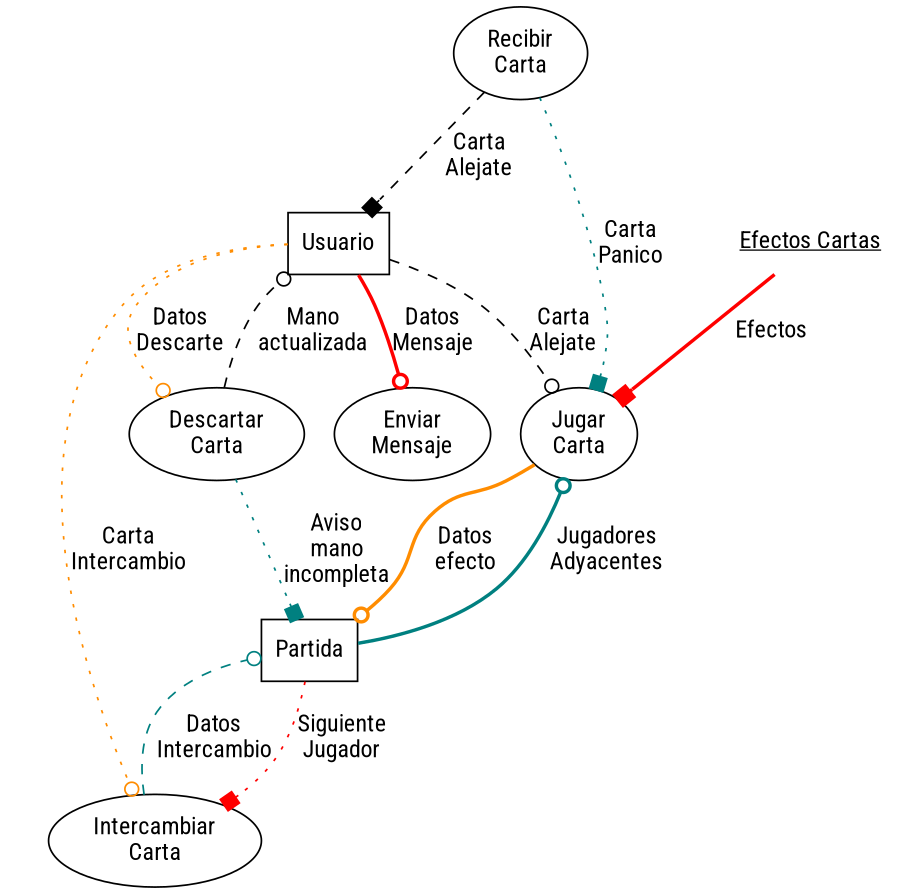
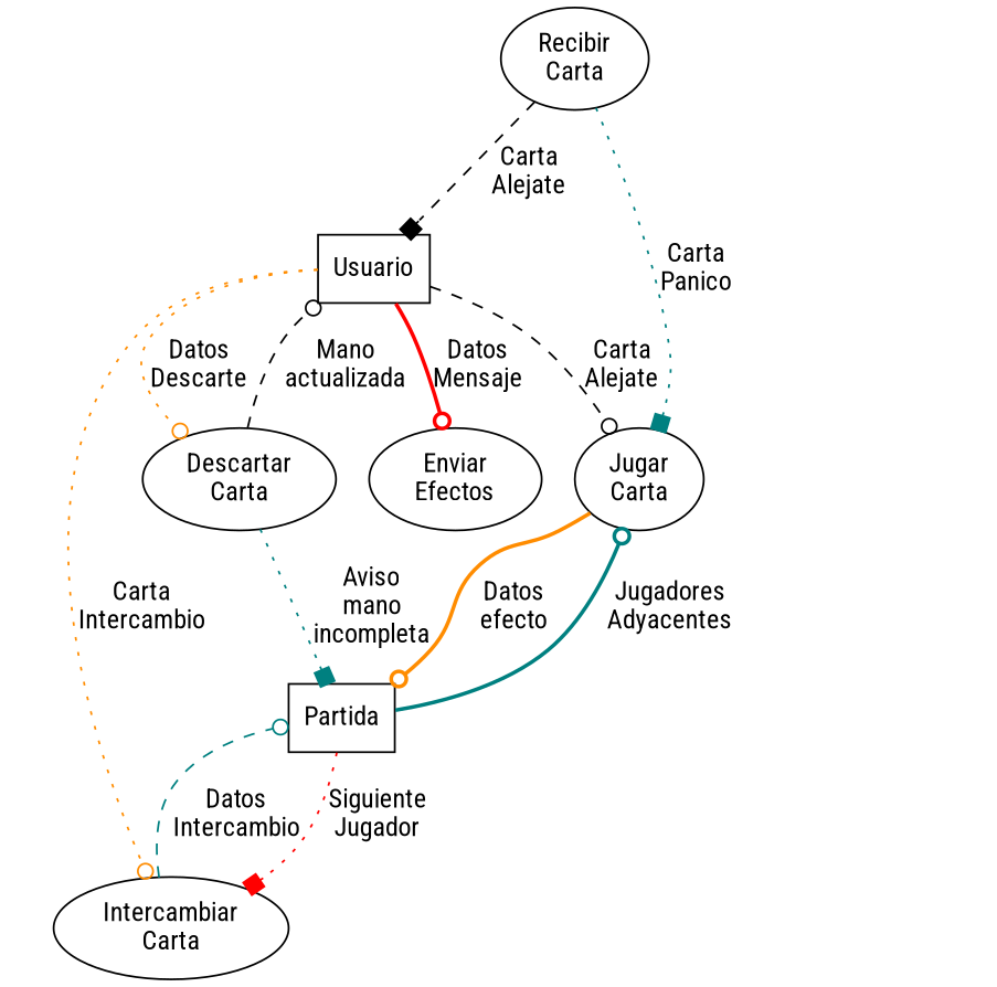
  digraph {
    fontname="Roboto Condensed"
    node [fontname="Roboto Condensed" shape=ellipse]
    edge [arrowhead=odot color=teal fontname="Roboto Condensed" style=dotted]
    n1 [label=Usuario shape=box]
    n2 [label="Jugar\nCarta"]
    n3 [label="Intercambiar\nCarta"]
    n4 [label="Descartar\nCarta"]
-   n5 [label="Enviar\nMensaje"]
+   n5 [label="Enviar\nEfectos"]
    n6 [label=Partida shape=box]
    n7 [label="Recibir\nCarta"]
-   n8 [color=transparent label=<<u>Efectos Cartas</u>> shape=box style=underlined]
    n1 -> n2 [color=black label="Carta\nAlejate" style=dashed]
    n1 -> n3 [color=darkorange label="Carta\nIntercambio"]
    n1 -> n4 [color=darkorange label="Datos\nDescarte"]
    n1 -> n5 [color=red label="Datos\nMensaje" style=bold]
    n2 -> n6 [color=darkorange label="Datos\nefecto" style=bold]
    n3 -> n6 [label="Datos\nIntercambio" style=dashed]
    n4 -> n1 [color=black label="Mano\nactualizada" style=dashed]
    n4 -> n6 [arrowhead=box label="Aviso\nmano\nincompleta"]
    n6 -> n2 [label="Jugadores\nAdyacentes" style=bold]
    n6 -> n3 [arrowhead=box color=red label="Siguiente\nJugador"]
    n7 -> n1 [arrowhead=box color=black label="Carta\nAlejate" style=dashed]
    n7 -> n2 [arrowhead=box label="Carta\nPanico"]
-   n8 -> n2 [arrowhead=box color=red label=Efectos style=bold]
  }
